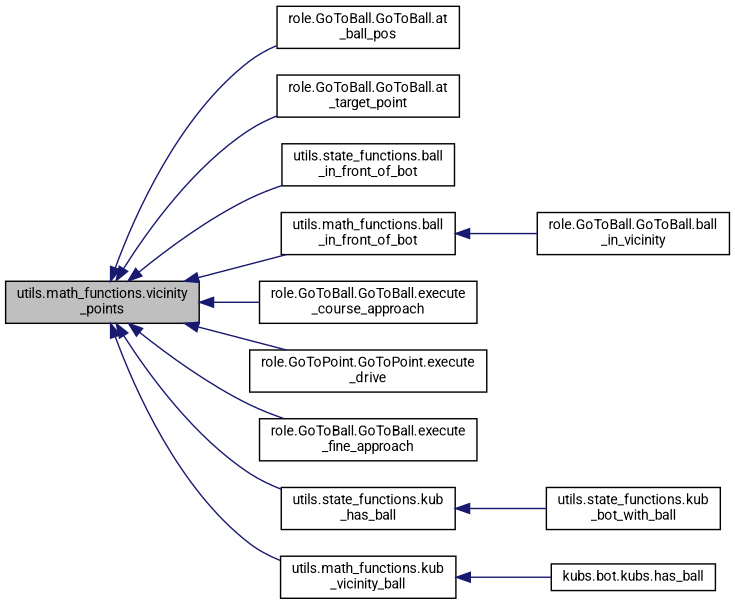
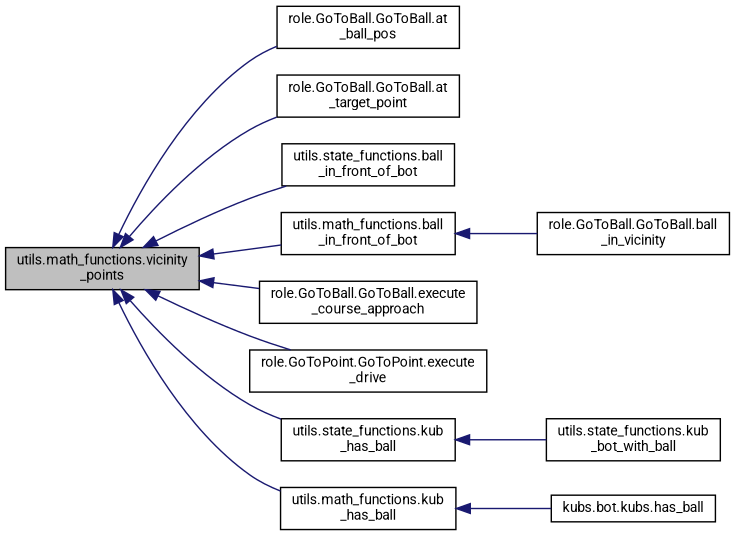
  digraph {
    fontname=Roboto
    rankdir=LR
    node [color=black fillcolor=white fontname=Roboto fontsize=10 shape=record style=filled]
    edge [color=midnightblue dir=back fontname=Roboto fontsize=10 labelfontname=Helvetica labelfontsize=10 style=solid]
    n1 [fillcolor=grey75 fontcolor=black height=0.2 label="utils.math_functions.vicinity\l_points" width=0.4]
    n2 [height=0.2 label="role.GoToBall.GoToBall.at\l_ball_pos" width=0.4]
    n3 [height=0.2 label="role.GoToBall.GoToBall.at\l_target_point" width=0.4]
    n4 [height=0.2 label="utils.state_functions.ball\l_in_front_of_bot" width=0.4]
    n5 [height=0.2 label="utils.math_functions.ball\l_in_front_of_bot" width=0.4]
    n6 [height=0.2 label="role.GoToBall.GoToBall.execute\l_course_approach" width=0.4]
    n7 [height=0.2 label="role.GoToPoint.GoToPoint.execute\l_drive" width=0.4]
-   n8 [height=0.2 label="role.GoToBall.GoToBall.execute\l_fine_approach" width=0.4]
    n9 [height=0.2 label="utils.state_functions.kub\l_has_ball" width=0.4]
-   n10 [height=0.2 label="utils.math_functions.kub\l_vicinity_ball" width=0.4]
+   n10 [height=0.2 label="utils.math_functions.kub\l_has_ball" width=0.4]
    n11 [height=0.2 label="role.GoToBall.GoToBall.ball\l_in_vicinity" width=0.4]
    n12 [height=0.2 label="utils.state_functions.kub\l_bot_with_ball" width=0.4]
    n13 [height=0.2 label="kubs.bot.kubs.has_ball" width=0.4]
    n1 -> n2
    n1 -> n3
    n1 -> n4
    n1 -> n5
    n1 -> n6
    n1 -> n7
-   n1 -> n8
    n1 -> n9
    n1 -> n10
    n5 -> n11
    n9 -> n12
    n10 -> n13
  }
